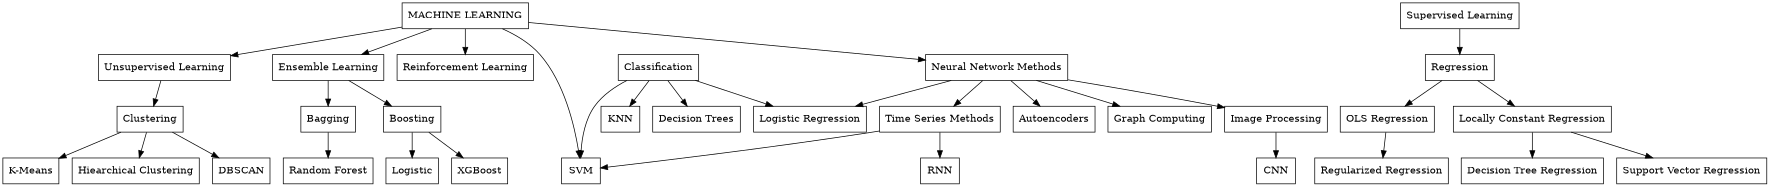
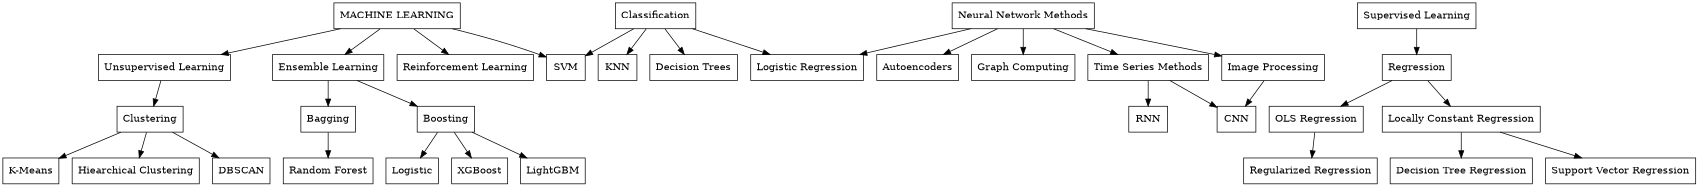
  digraph {
    node [shape=box]
    "MACHINE LEARNING"
    "Unsupervised Learning"
    "Ensemble Learning"
    "Reinforcement Learning"
    "Neural Network Methods"
    SVM
    Clustering
    "Supervised Learning"
    Regression
    Bagging
    Boosting
    "Logistic Regression"
    Autoencoders
    "Graph Computing"
    "Time Series Methods"
    "Image Processing"
    "K-Means"
    "Hiearchical Clustering"
    DBSCAN
    "OLS Regression"
    "Locally Constant Regression"
    Classification
    KNN
    "Decision Trees"
    "Random Forest"
    n26 [label=Logistic]
    XGBoost
+   LightGBM
    "Regularized Regression"
    "Decision Tree Regression"
    "Support Vector Regression"
    RNN
    CNN
    "MACHINE LEARNING" -> "Unsupervised Learning"
    "MACHINE LEARNING" -> "Ensemble Learning"
    "MACHINE LEARNING" -> "Reinforcement Learning"
-   "MACHINE LEARNING" -> "Neural Network Methods"
    "MACHINE LEARNING" -> SVM
    "Unsupervised Learning" -> Clustering
    "Ensemble Learning" -> Bagging
    "Ensemble Learning" -> Boosting
    "Neural Network Methods" -> "Logistic Regression"
    "Neural Network Methods" -> Autoencoders
    "Neural Network Methods" -> "Graph Computing"
    "Neural Network Methods" -> "Time Series Methods"
    "Neural Network Methods" -> "Image Processing"
    Clustering -> "K-Means"
    Clustering -> "Hiearchical Clustering"
    Clustering -> DBSCAN
    "Supervised Learning" -> Regression
    Regression -> "OLS Regression"
    Regression -> "Locally Constant Regression"
    Bagging -> "Random Forest"
    Boosting -> n26
    Boosting -> XGBoost
+   Boosting -> LightGBM
    "Time Series Methods" -> RNN
-   "Time Series Methods" -> SVM
+   "Time Series Methods" -> CNN
    "Image Processing" -> CNN
    "OLS Regression" -> "Regularized Regression"
    "Locally Constant Regression" -> "Decision Tree Regression"
    "Locally Constant Regression" -> "Support Vector Regression"
    Classification -> SVM
    Classification -> "Logistic Regression"
    Classification -> KNN
    Classification -> "Decision Trees"
  }
